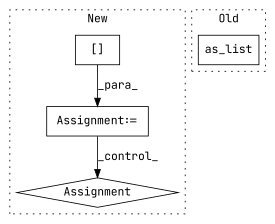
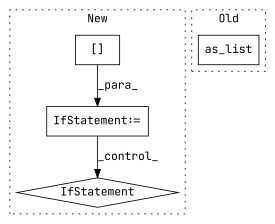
  digraph {
    fontname="JetBrains Mono"
    node [fontname="JetBrains Mono" shape=box]
    edge [fontname="JetBrains Mono"]
    n1 [a=2 l="12,1" label="[]" s="10449,10510"]
-   n2 [a=7 l=1 label="Assignment:=" s=10448]
-   n3 [a=25 l="4,2" label=Assignment s="10388,10422" shape=diamond]
+   n2 [a=7 l=1 label="IfStatement:=" s=10448]
+   n3 [a=25 l="4,2" label=IfStatement s="10388,10422" shape=diamond]
    n4 [a=32 l=9 label=as_list s=8789]
    subgraph cluster_1 {
      label=New
      style=dotted
      n1
      n2
      n3
    }
    subgraph cluster_2 {
      label=Old
      style=dotted
      n4
    }
    n1 -> n2 [label=_para_]
    n2 -> n3 [label=_control_]
  }
